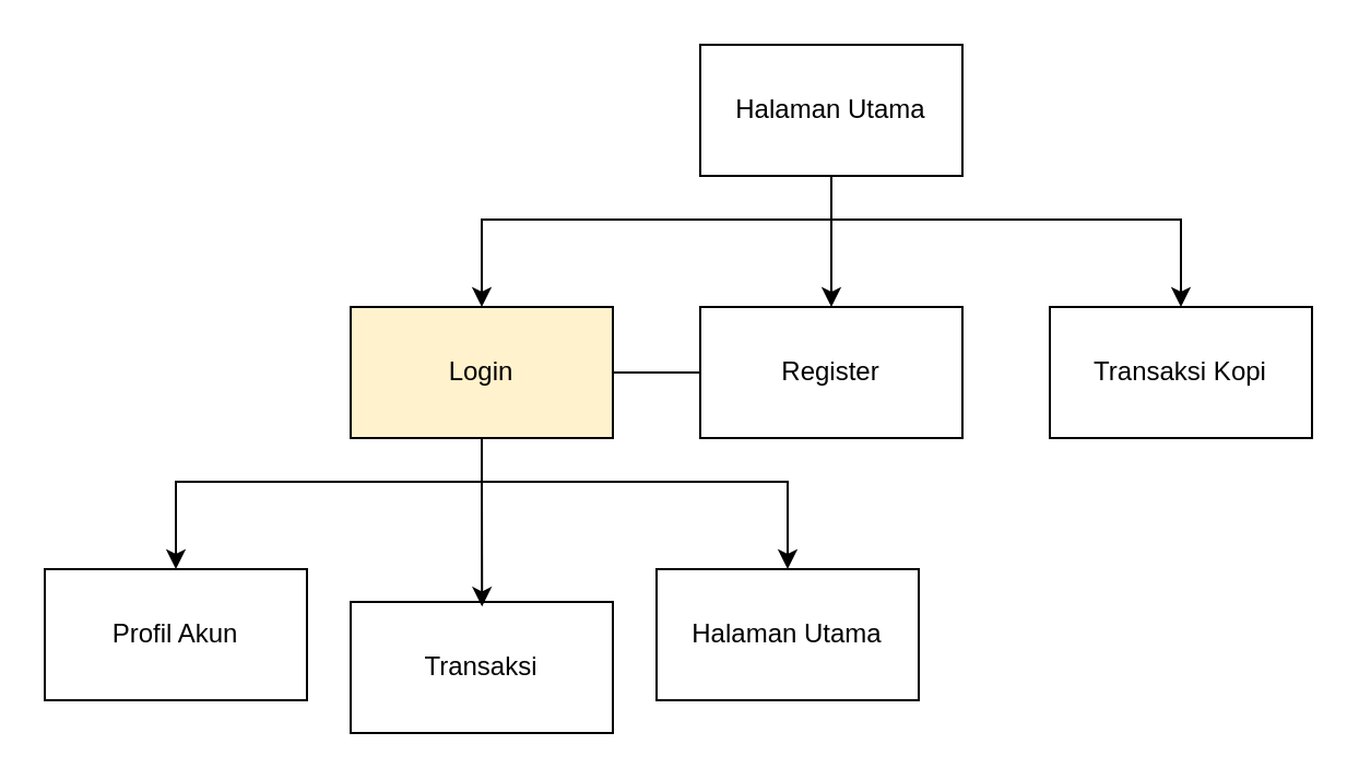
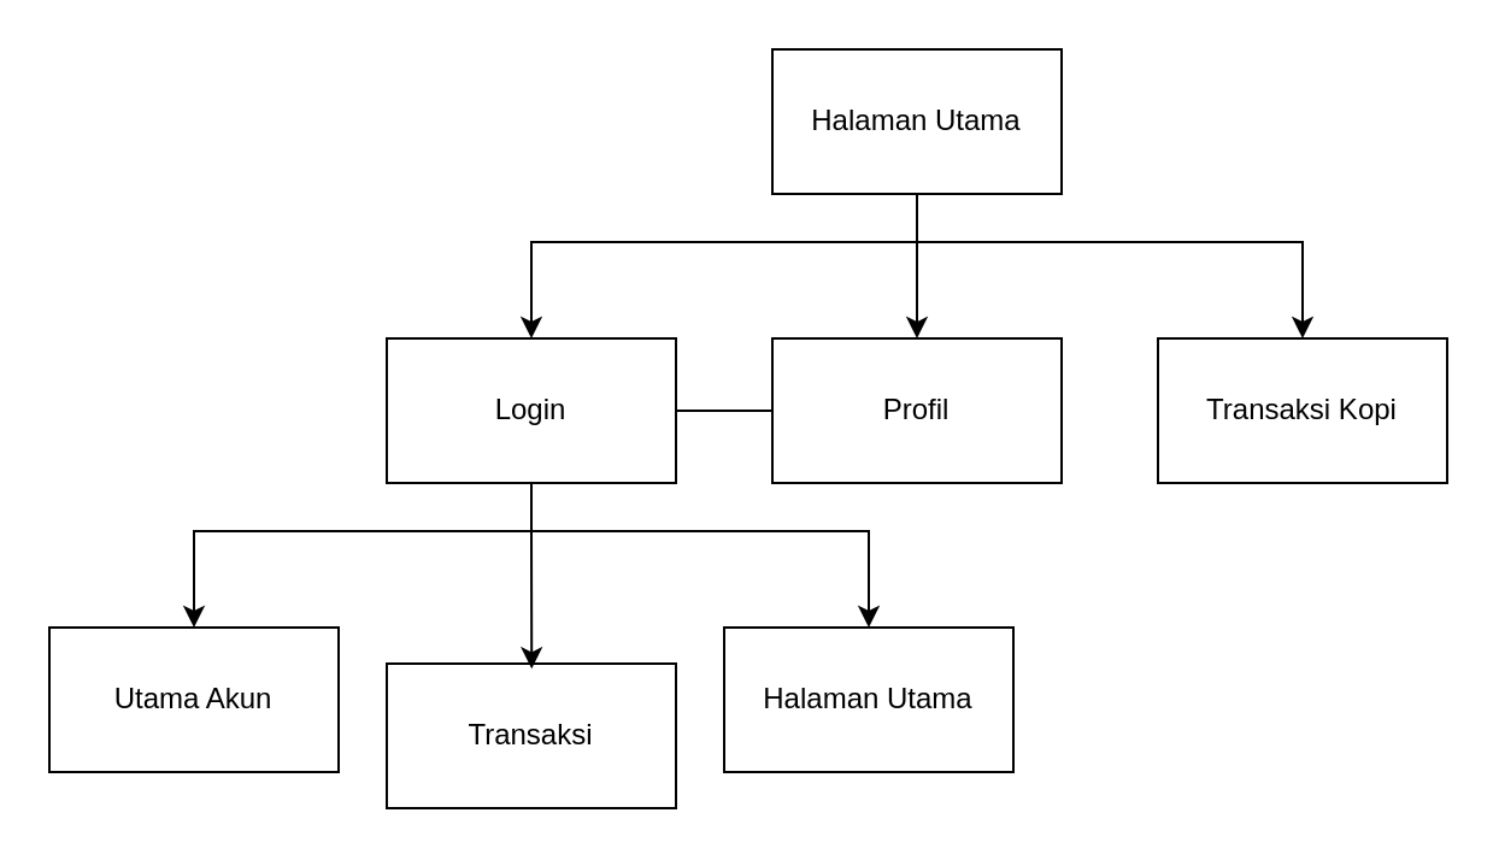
  <mxCell id="0" />
  <mxCell id="1" parent="0" />
  <mxCell id="2" value="Halaman Utama" style="rounded=0;whiteSpace=wrap;html=1;" vertex="1" parent="1"><mxGeometry x="320" y="20" width="120" height="60" as="geometry" /></mxCell>
  <mxCell id="3" value="Transaksi Kopi" style="rounded=0;whiteSpace=wrap;html=1;" vertex="1" parent="1"><mxGeometry x="480" y="140" width="120" height="60" as="geometry" /></mxCell>
- <mxCell id="4" value="Login" style="rounded=0;whiteSpace=wrap;html=1;fillColor=#fff2cc;" vertex="1" parent="1"><mxGeometry x="160" y="140" width="120" height="60" as="geometry" /></mxCell>
- <mxCell id="5" value="Register" style="rounded=0;whiteSpace=wrap;html=1;" vertex="1" parent="1"><mxGeometry x="320" y="140" width="120" height="60" as="geometry" /></mxCell>
- <mxCell id="6" value="Profil Akun" style="rounded=0;whiteSpace=wrap;html=1;" vertex="1" parent="1"><mxGeometry x="20" y="260" width="120" height="60" as="geometry" /></mxCell>
+ <mxCell id="4" value="Login" style="rounded=0;whiteSpace=wrap;html=1;" vertex="1" parent="1"><mxGeometry x="160" y="140" width="120" height="60" as="geometry" /></mxCell>
+ <mxCell id="5" value="Profil" style="rounded=0;whiteSpace=wrap;html=1;" vertex="1" parent="1"><mxGeometry x="320" y="140" width="120" height="60" as="geometry" /></mxCell>
+ <mxCell id="6" value="Utama Akun" style="rounded=0;whiteSpace=wrap;html=1;" vertex="1" parent="1"><mxGeometry x="20" y="260" width="120" height="60" as="geometry" /></mxCell>
  <mxCell id="7" value="Transaksi" style="rounded=0;whiteSpace=wrap;html=1;" vertex="1" parent="1"><mxGeometry x="160" y="275" width="120" height="60" as="geometry" /></mxCell>
  <mxCell id="8" value="" style="endArrow=classic;html=1;rounded=0;" edge="1" parent="1" source="2"><mxGeometry width="50" height="50" relative="1" as="geometry"><mxPoint x="290" y="240" as="sourcePoint" /><mxPoint x="380" y="140" as="targetPoint" /></mxGeometry></mxCell>
  <mxCell id="9" value="" style="endArrow=classic;html=1;rounded=0;exitX=0.5;exitY=1;exitDx=0;exitDy=0;entryX=0.5;entryY=0;entryDx=0;entryDy=0;fontStyle=1" edge="1" parent="1" source="2" target="4"><mxGeometry width="50" height="50" relative="1" as="geometry"><mxPoint x="310" y="180" as="sourcePoint" /><mxPoint x="360" y="130" as="targetPoint" /><Array as="points"><mxPoint x="380" y="100" /><mxPoint x="220" y="100" /></Array></mxGeometry></mxCell>
  <mxCell id="10" value="" style="endArrow=classic;html=1;rounded=0;exitX=0.5;exitY=1;exitDx=0;exitDy=0;entryX=0.5;entryY=0;entryDx=0;entryDy=0;fontStyle=1" edge="1" parent="1"><mxGeometry width="50" height="50" relative="1" as="geometry"><mxPoint x="380" y="80" as="sourcePoint" /><mxPoint x="540" y="140" as="targetPoint" /><Array as="points"><mxPoint x="380" y="100" /><mxPoint x="540" y="100" /><mxPoint x="540" y="120" /></Array></mxGeometry></mxCell>
  <mxCell id="11" value="" style="endArrow=classic;html=1;rounded=0;exitX=0.5;exitY=1;exitDx=0;exitDy=0;entryX=0.501;entryY=0.036;entryDx=0;entryDy=0;fontStyle=1;entryPerimeter=0;" edge="1" parent="1" target="7"><mxGeometry width="50" height="50" relative="1" as="geometry"><mxPoint x="220" y="200" as="sourcePoint" /><mxPoint x="380" y="260" as="targetPoint" /><Array as="points"><mxPoint x="220" y="220" /></Array></mxGeometry></mxCell>
  <mxCell id="12" value="" style="endArrow=none;html=1;rounded=0;exitX=0;exitY=0.5;exitDx=0;exitDy=0;entryX=1;entryY=0.5;entryDx=0;entryDy=0;" edge="1" parent="1" source="5" target="4"><mxGeometry width="50" height="50" relative="1" as="geometry"><mxPoint x="390" y="200" as="sourcePoint" /><mxPoint x="440" y="150" as="targetPoint" /></mxGeometry></mxCell>
  <mxCell id="13" value="Halaman Utama" style="rounded=0;whiteSpace=wrap;html=1;" vertex="1" parent="1"><mxGeometry x="300" y="260" width="120" height="60" as="geometry" /></mxCell>
  <mxCell id="14" value="" style="endArrow=classic;html=1;rounded=0;exitX=0.5;exitY=1;exitDx=0;exitDy=0;entryX=0.5;entryY=0;entryDx=0;entryDy=0;fontStyle=1;" edge="1" parent="1" source="4" target="13"><mxGeometry width="50" height="50" relative="1" as="geometry"><mxPoint x="270" y="200" as="sourcePoint" /><mxPoint x="340.12" y="262.16" as="targetPoint" /><Array as="points"><mxPoint x="220" y="220" /><mxPoint x="360" y="220" /></Array></mxGeometry></mxCell>
  <mxCell id="15" value="" style="endArrow=classic;html=1;rounded=0;exitX=0.5;exitY=1;exitDx=0;exitDy=0;entryX=0.5;entryY=0;entryDx=0;entryDy=0;fontStyle=1;" edge="1" parent="1"><mxGeometry width="50" height="50" relative="1" as="geometry"><mxPoint x="220" y="200" as="sourcePoint" /><mxPoint x="80" y="260" as="targetPoint" /><Array as="points"><mxPoint x="220" y="220" /><mxPoint x="80" y="220" /></Array></mxGeometry></mxCell>
